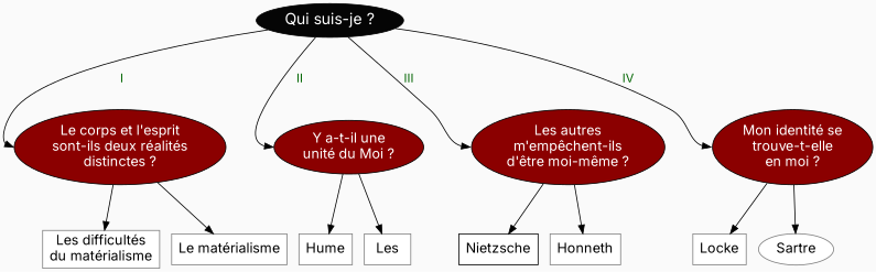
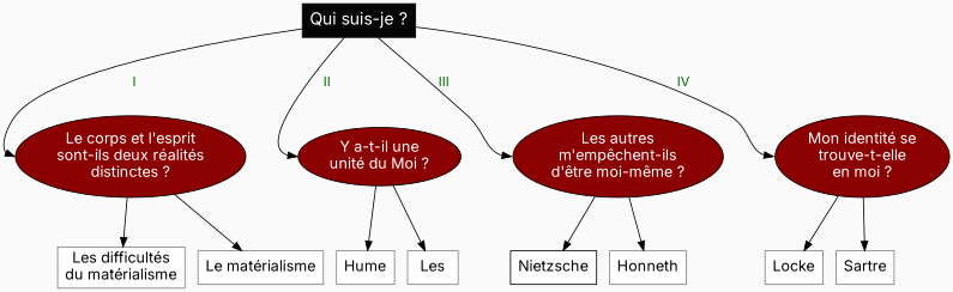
  digraph {
    bgcolor=grey98
    fontname=Inter
    nodesep=0.2
    rankdir=TB
    ranksep=0.1
    splines=true
    style=filled
    node [fillcolor=white fontcolor=black fontname=Inter fontsize=16 style=filled color=grey50 shape=box]
    edge [fontname=Inter minlen=3]
    n1 [fillcolor=red4 fontcolor=white label="Le corps et l'esprit\nsont-ils deux réalités\ndistinctes ?" color="" shape=""]
    n2 [fillcolor=red4 fontcolor=white label="Y a-t-il une\nunité du Moi ?" color="" shape=""]
    n3 [fillcolor=red4 fontcolor=white label="Les autres\nm'empêchent-ils\nd'être moi-même ?" color="" shape=""]
    n4 [fillcolor=red4 fontcolor=white label="Mon identité se\ntrouve-t-elle\nen moi ?" color="" shape=""]
    n5 [label="Les difficultés\ndu matérialisme"]
    n6 [label=Hume]
    n7 [label=Les]
    n8 [color=black label=Nietzsche]
    n9 [label=Honneth]
    n10 [label=Locke]
    n11 [label="Le matérialisme"]
-   n12 [label=Sartre shape=ellipse]
-   n13 [fillcolor=grey2 fontcolor=white fontsize=18 label="Qui suis-je ?" color="" shape=""]
+   n12 [label=Sartre]
+   n13 [fillcolor=grey2 fontcolor=white fontsize=18 label="Qui suis-je ?" color=""]
    subgraph sub_1 {
      rank=same
      n1
      n2
      n3
      n4
    }
    subgraph sub_2 {
      rank=same
      n5
      n6
    }
    subgraph sub_3 {
      rank=same
      n7
      n8
    }
    subgraph sub_4 {
      rank=same
      n9
      n10
    }
    n1 -> n2 [minlen=2 style=invis]
    n1 -> n5
    n1 -> n11
    n2 -> n3 [minlen=2 style=invis]
    n2 -> n6
    n2 -> n7
    n3 -> n4 [minlen=2 style=invis]
    n3 -> n8
    n3 -> n9
    n4 -> n10
    n4 -> n12
    n5 -> n6 [minlen=2 style=invis]
    n7 -> n8 [minlen=2 style=invis]
    n9 -> n10 [style=invis]
    n13 -> n1 [headport=w label=<<FONT color="darkgreen"><br/>I</FONT>>]
    n13 -> n2 [headport=w label=<<FONT color="darkgreen"><br/>II</FONT>>]
    n13 -> n3 [headport=w label=<<FONT color="darkgreen"><br/>III</FONT>>]
    n13 -> n4 [headport=w label=<<FONT color="darkgreen"><br/>IV</FONT>>]
  }
